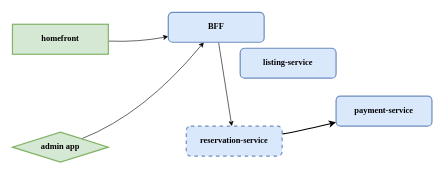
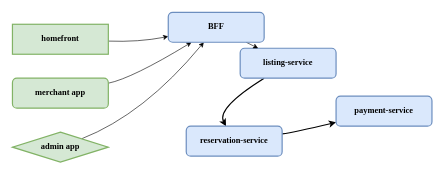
  <mxCell id="0" />
  <mxCell id="1" parent="0" />
+ <mxCell id="2" style="orthogonalLoop=1;jettySize=auto;html=1;strokeWidth=2;curved=1;" edge="1" parent="1" source="3" target="5"><mxGeometry relative="1" as="geometry"><Array as="points"><mxPoint x="360" y="180" /></Array></mxGeometry></mxCell>
  <mxCell id="3" value="listing-service" style="rounded=1;whiteSpace=wrap;html=1;strokeColor=#6c8ebf;strokeWidth=2;fillColor=#dae8fc;fontFamily=PT Sans;fontSource=https%3A%2F%2Ffonts.googleapis.com%2Fcss%3Ffamily%3DPT%2BSans;fontStyle=1;fontSize=14;" vertex="1" parent="1"><mxGeometry x="400" y="80" width="160" height="50" as="geometry" /></mxCell>
  <mxCell id="4" style="orthogonalLoop=1;jettySize=auto;html=1;curved=1;strokeWidth=2;" edge="1" parent="1" source="5" target="12"><mxGeometry relative="1" as="geometry"><Array as="points"><mxPoint x="490" y="220" /></Array></mxGeometry></mxCell>
- <mxCell id="5" value="reservation-service" style="rounded=1;whiteSpace=wrap;html=1;strokeColor=#6c8ebf;strokeWidth=2;fillColor=#dae8fc;fontFamily=PT Sans;fontSource=https%3A%2F%2Ffonts.googleapis.com%2Fcss%3Ffamily%3DPT%2BSans;fontStyle=1;fontSize=14;dashed=1;" vertex="1" parent="1"><mxGeometry x="310" y="210" width="160" height="50" as="geometry" /></mxCell>
+ <mxCell id="5" value="reservation-service" style="rounded=1;whiteSpace=wrap;html=1;strokeColor=#6c8ebf;strokeWidth=2;fillColor=#dae8fc;fontFamily=PT Sans;fontSource=https%3A%2F%2Ffonts.googleapis.com%2Fcss%3Ffamily%3DPT%2BSans;fontStyle=1;fontSize=14;" vertex="1" parent="1"><mxGeometry x="310" y="210" width="160" height="50" as="geometry" /></mxCell>
  <mxCell id="6" style="orthogonalLoop=1;jettySize=auto;html=1;curved=1;" edge="1" parent="1" source="7" target="14"><mxGeometry relative="1" as="geometry"><mxPoint x="280" y="90" as="targetPoint" /><Array as="points"><mxPoint x="230" y="70" /></Array></mxGeometry></mxCell>
  <mxCell id="7" value="homefront" style="whiteSpace=wrap;html=1;strokeColor=#82b366;strokeWidth=2;fillColor=#d5e8d4;fontFamily=PT Sans;fontSource=https%3A%2F%2Ffonts.googleapis.com%2Fcss%3Ffamily%3DPT%2BSans;fontStyle=1;fontSize=14;rounded=0;" vertex="1" parent="1"><mxGeometry x="20" y="40" width="160" height="50" as="geometry" /></mxCell>
+ <mxCell id="8" style="orthogonalLoop=1;jettySize=auto;html=1;curved=1;" edge="1" parent="1" source="9" target="14"><mxGeometry relative="1" as="geometry"><Array as="points"><mxPoint x="220" y="130" /></Array></mxGeometry></mxCell>
+ <mxCell id="9" value="merchant app" style="rounded=1;whiteSpace=wrap;html=1;strokeColor=#82b366;strokeWidth=2;fillColor=#d5e8d4;fontFamily=PT Sans;fontSource=https%3A%2F%2Ffonts.googleapis.com%2Fcss%3Ffamily%3DPT%2BSans;fontStyle=1;fontSize=14;" vertex="1" parent="1"><mxGeometry x="20" y="130" width="160" height="50" as="geometry" /></mxCell>
  <mxCell id="10" style="orthogonalLoop=1;jettySize=auto;html=1;curved=1;" edge="1" parent="1" source="11" target="14"><mxGeometry relative="1" as="geometry"><Array as="points"><mxPoint x="240" y="190" /></Array></mxGeometry></mxCell>
  <mxCell id="11" value="admin app" style="rhombus;whiteSpace=wrap;html=1;strokeColor=#82b366;strokeWidth=2;fillColor=#d5e8d4;fontFamily=PT Sans;fontSource=https%3A%2F%2Ffonts.googleapis.com%2Fcss%3Ffamily%3DPT%2BSans;fontStyle=1;fontSize=14;" vertex="1" parent="1"><mxGeometry x="20" y="220" width="160" height="50" as="geometry" /></mxCell>
  <mxCell id="12" value="payment-service" style="rounded=1;whiteSpace=wrap;html=1;strokeColor=#6c8ebf;strokeWidth=2;fillColor=#dae8fc;fontFamily=PT Sans;fontSource=https%3A%2F%2Ffonts.googleapis.com%2Fcss%3Ffamily%3DPT%2BSans;fontStyle=1;fontSize=14;" vertex="1" parent="1"><mxGeometry x="560" y="160" width="160" height="50" as="geometry" /></mxCell>
- <mxCell id="13" style="rounded=0;orthogonalLoop=1;jettySize=auto;html=1;" edge="1" parent="1" source="14" target="5"><mxGeometry relative="1" as="geometry" /></mxCell>
+ <mxCell id="13" style="rounded=0;orthogonalLoop=1;jettySize=auto;html=1;" edge="1" parent="1" source="14" target="3"><mxGeometry relative="1" as="geometry" /></mxCell>
  <mxCell id="14" value="BFF" style="rounded=1;whiteSpace=wrap;html=1;strokeColor=#6c8ebf;strokeWidth=2;fillColor=#dae8fc;fontFamily=PT Sans;fontSource=https%3A%2F%2Ffonts.googleapis.com%2Fcss%3Ffamily%3DPT%2BSans;fontStyle=1;fontSize=14;" vertex="1" parent="1"><mxGeometry x="280" y="20" width="160" height="50" as="geometry" /></mxCell>
